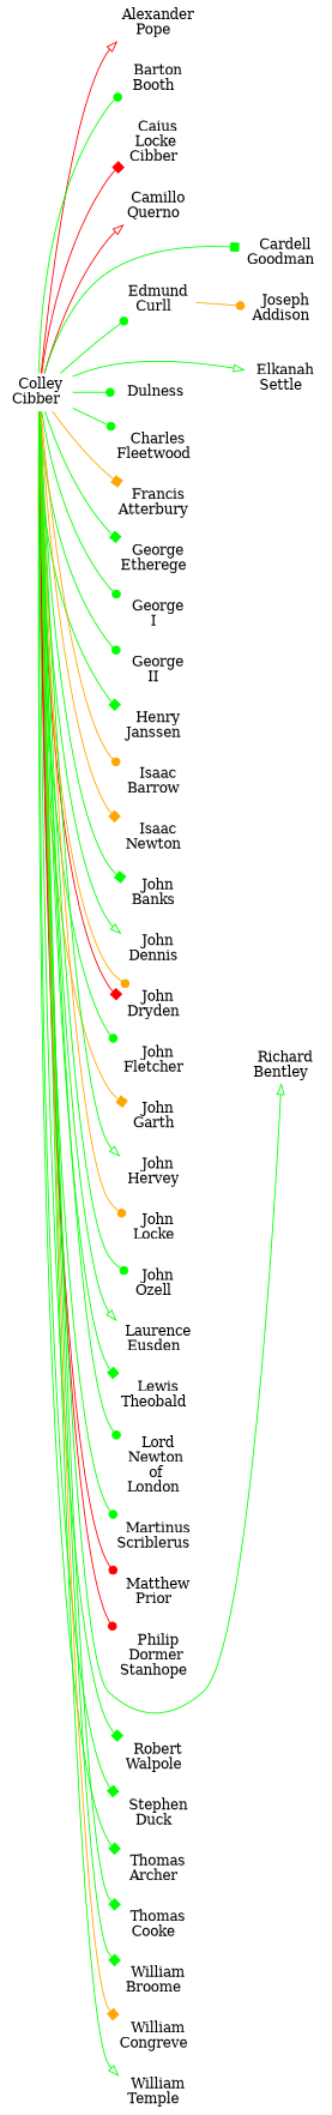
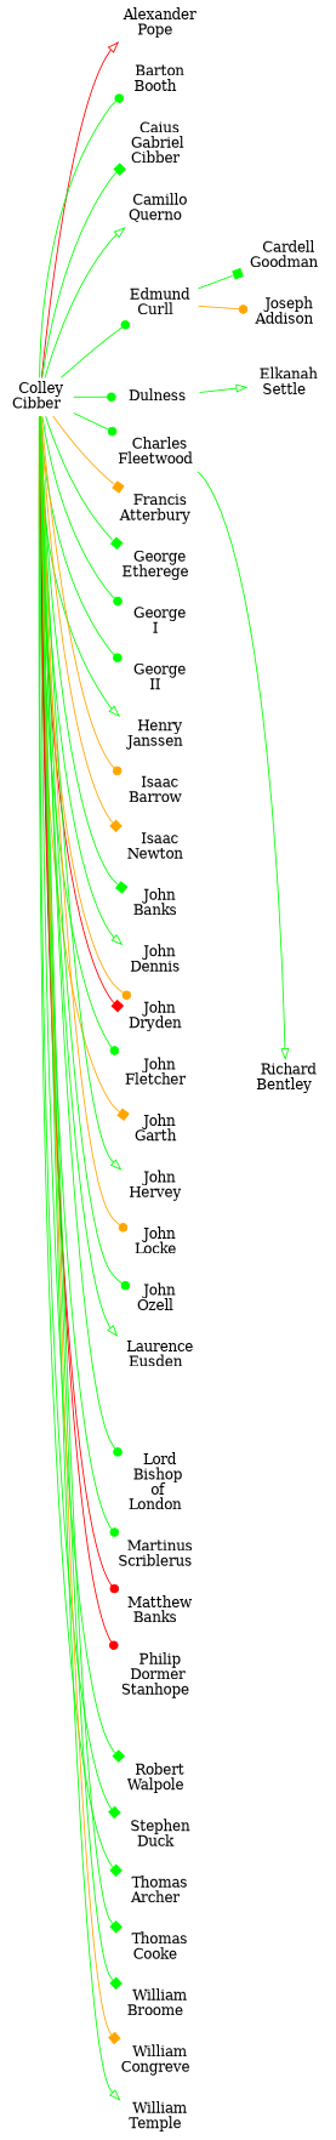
  digraph {
    rankdir=LR
    node [shape=plaintext]
    edge [arrowhead=dot color=green weight=1]
    n1 [label=< Alexander<br/>Pope >]
    n2 [label=< Barton<br/>Booth >]
-   n3 [label=< Caius<br/>Locke<br/>Cibber >]
+   n3 [label=< Caius<br/>Gabriel<br/>Cibber >]
    n4 [label=< Camillo<br/>Querno >]
    n5 [label=< Cardell<br/>Goodman >]
    n6 [label=< Charles<br/>Fleetwood >]
    n7 [label=< Colley<br/>Cibber >]
    n8 [label=< Dulness >]
    n9 [label=< Edmund<br/>Curll >]
    n10 [label=< Elkanah<br/>Settle >]
    n11 [label=< Francis<br/>Atterbury >]
    n12 [label=< George<br/>Etherege >]
    n13 [label=< George<br/>I >]
    n14 [label=< George<br/>II >]
    n15 [label=< Henry<br/>Janssen >]
    n16 [label=< Isaac<br/>Barrow >]
    n17 [label=< Isaac<br/>Newton >]
    n18 [label=< John<br/>Banks >]
    n19 [label=< John<br/>Dennis >]
    n20 [label=< John<br/>Dryden >]
    n21 [label=< John<br/>Fletcher >]
    n22 [label=< John<br/>Garth >]
    n23 [label=< John<br/>Hervey >]
    n24 [label=< John<br/>Locke >]
    n25 [label=< John<br/>Ozell >]
    n26 [label=< Laurence<br/>Eusden >]
-   n27 [label=< Lewis<br/>Theobald >]
-   n28 [label=< Lord<br/>Newton<br/>of<br/>London >]
+   n28 [label=< Lord<br/>Bishop<br/>of<br/>London >]
    n29 [label=< Martinus<br/>Scriblerus >]
-   n30 [label=< Matthew<br/>Prior >]
+   n30 [label=< Matthew<br/>Banks >]
    n31 [label=< Philip<br/>Dormer<br/>Stanhope >]
    n32 [label=< Richard<br/>Bentley >]
    n33 [label=< Robert<br/>Walpole >]
    n34 [label=< Stephen<br/>Duck >]
    n35 [label=< Thomas<br/>Archer >]
    n36 [label=< Thomas<br/>Cooke >]
    n37 [label=< William<br/>Broome >]
    n38 [label=< William<br/>Congreve >]
    n39 [label=< William<br/>Temple >]
    n40 [label=< Joseph<br/>Addison >]
    n7 -> n1 [arrowhead=onormal color=red weight=100]
    n7 -> n2
-   n7 -> n3 [arrowhead=box color=red weight=4]
-   n7 -> n4 [arrowhead=onormal color=red weight=4]
-   n7 -> n5 [arrowhead=box]
+   n7 -> n3 [arrowhead=box weight=4]
+   n7 -> n4 [arrowhead=onormal weight=4]
+   n9 -> n5 [arrowhead=box]
    n7 -> n6
    n7 -> n8 [weight=81]
    n7 -> n9 [weight=4]
-   n7 -> n10 [arrowhead=onormal weight=9]
+   n8 -> n10 [arrowhead=onormal weight=9]
    n7 -> n11 [arrowhead=box color=orange]
    n7 -> n12 [arrowhead=box]
    n7 -> n13
    n7 -> n14 [weight=4]
-   n7 -> n15 [arrowhead=box]
+   n7 -> n15 [arrowhead=onormal]
    n7 -> n16 [color=orange]
    n7 -> n17 [arrowhead=box color=orange]
    n7 -> n18 [arrowhead=box]
    n7 -> n19 [arrowhead=onormal weight=4]
    n7 -> n20 [arrowhead=box color=red]
    n7 -> n20 [color=orange]
    n7 -> n21
    n7 -> n22 [arrowhead=box color=orange]
    n7 -> n23 [arrowhead=onormal]
    n7 -> n24 [color=orange]
    n7 -> n25
    n7 -> n26 [arrowhead=onormal weight=9]
-   n7 -> n27 [arrowhead=box weight=9]
    n7 -> n28
    n7 -> n29 [weight=4]
    n7 -> n30 [color=red]
    n7 -> n31 [color=red]
-   n7 -> n32 [arrowhead=onormal weight=4]
+   n6 -> n32 [arrowhead=onormal weight=4]
    n7 -> n33 [arrowhead=box weight=4]
    n7 -> n34 [arrowhead=box]
    n7 -> n35 [arrowhead=box]
    n7 -> n36 [arrowhead=box]
    n7 -> n37 [arrowhead=box]
    n7 -> n38 [arrowhead=box color=orange]
    n7 -> n39 [arrowhead=onormal]
    n9 -> n40 [color=orange]
  }
